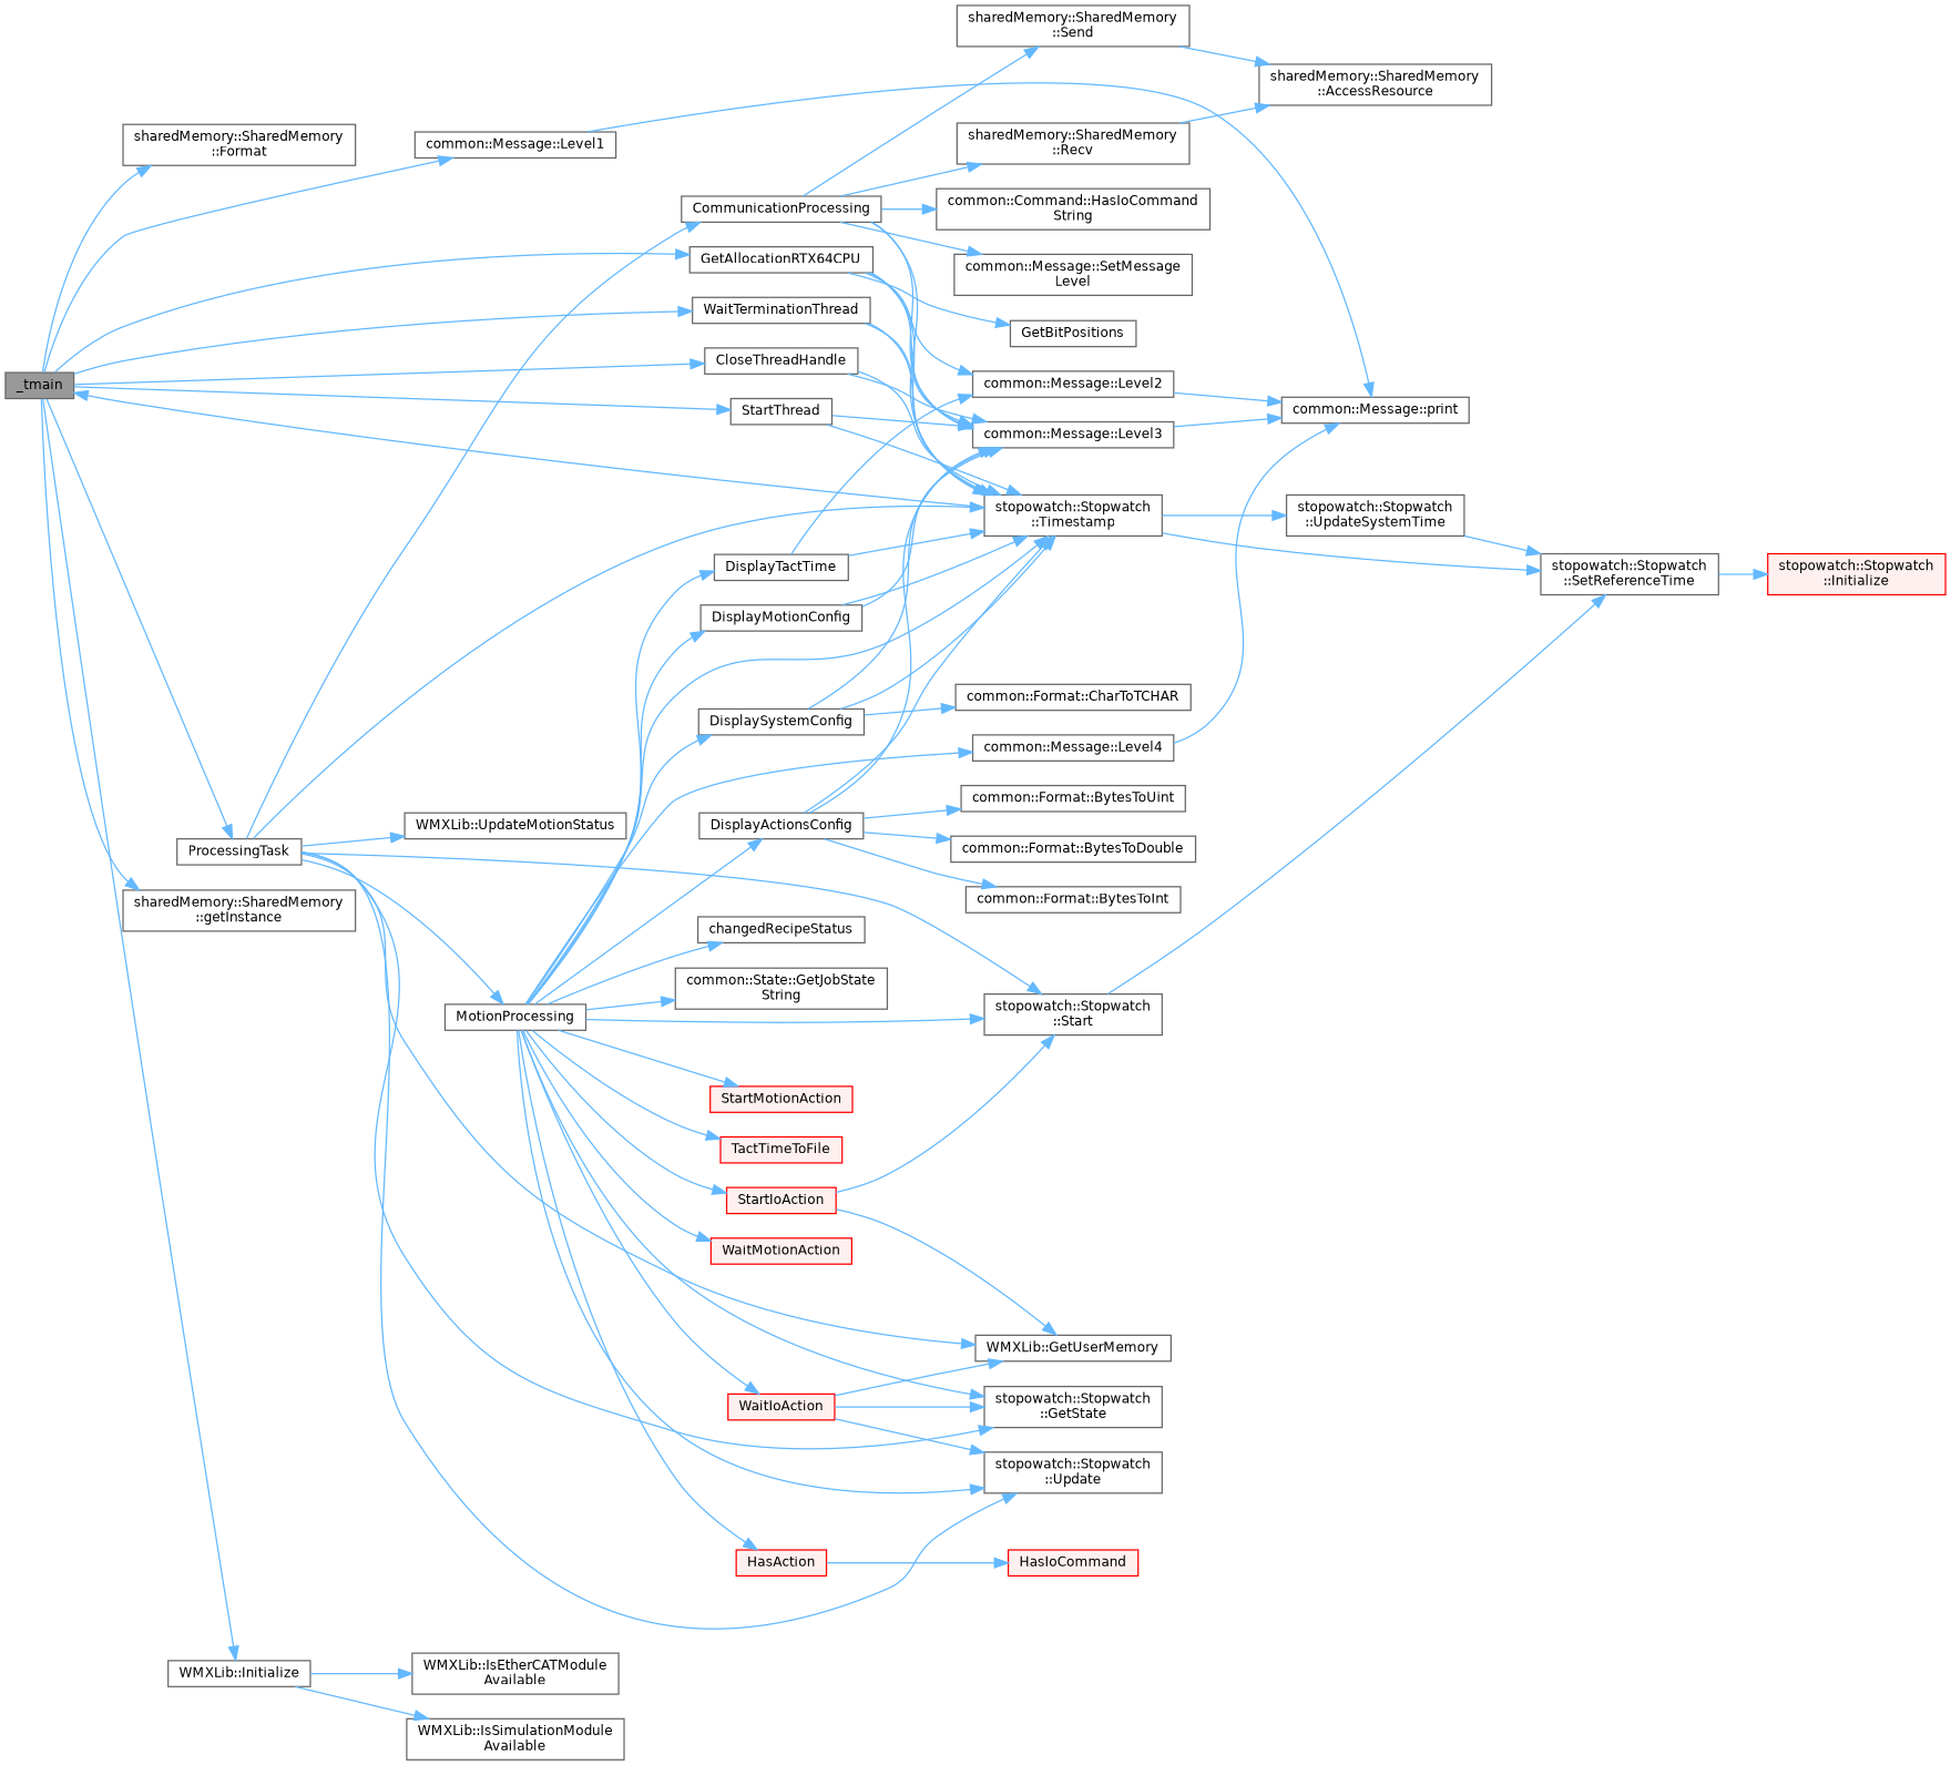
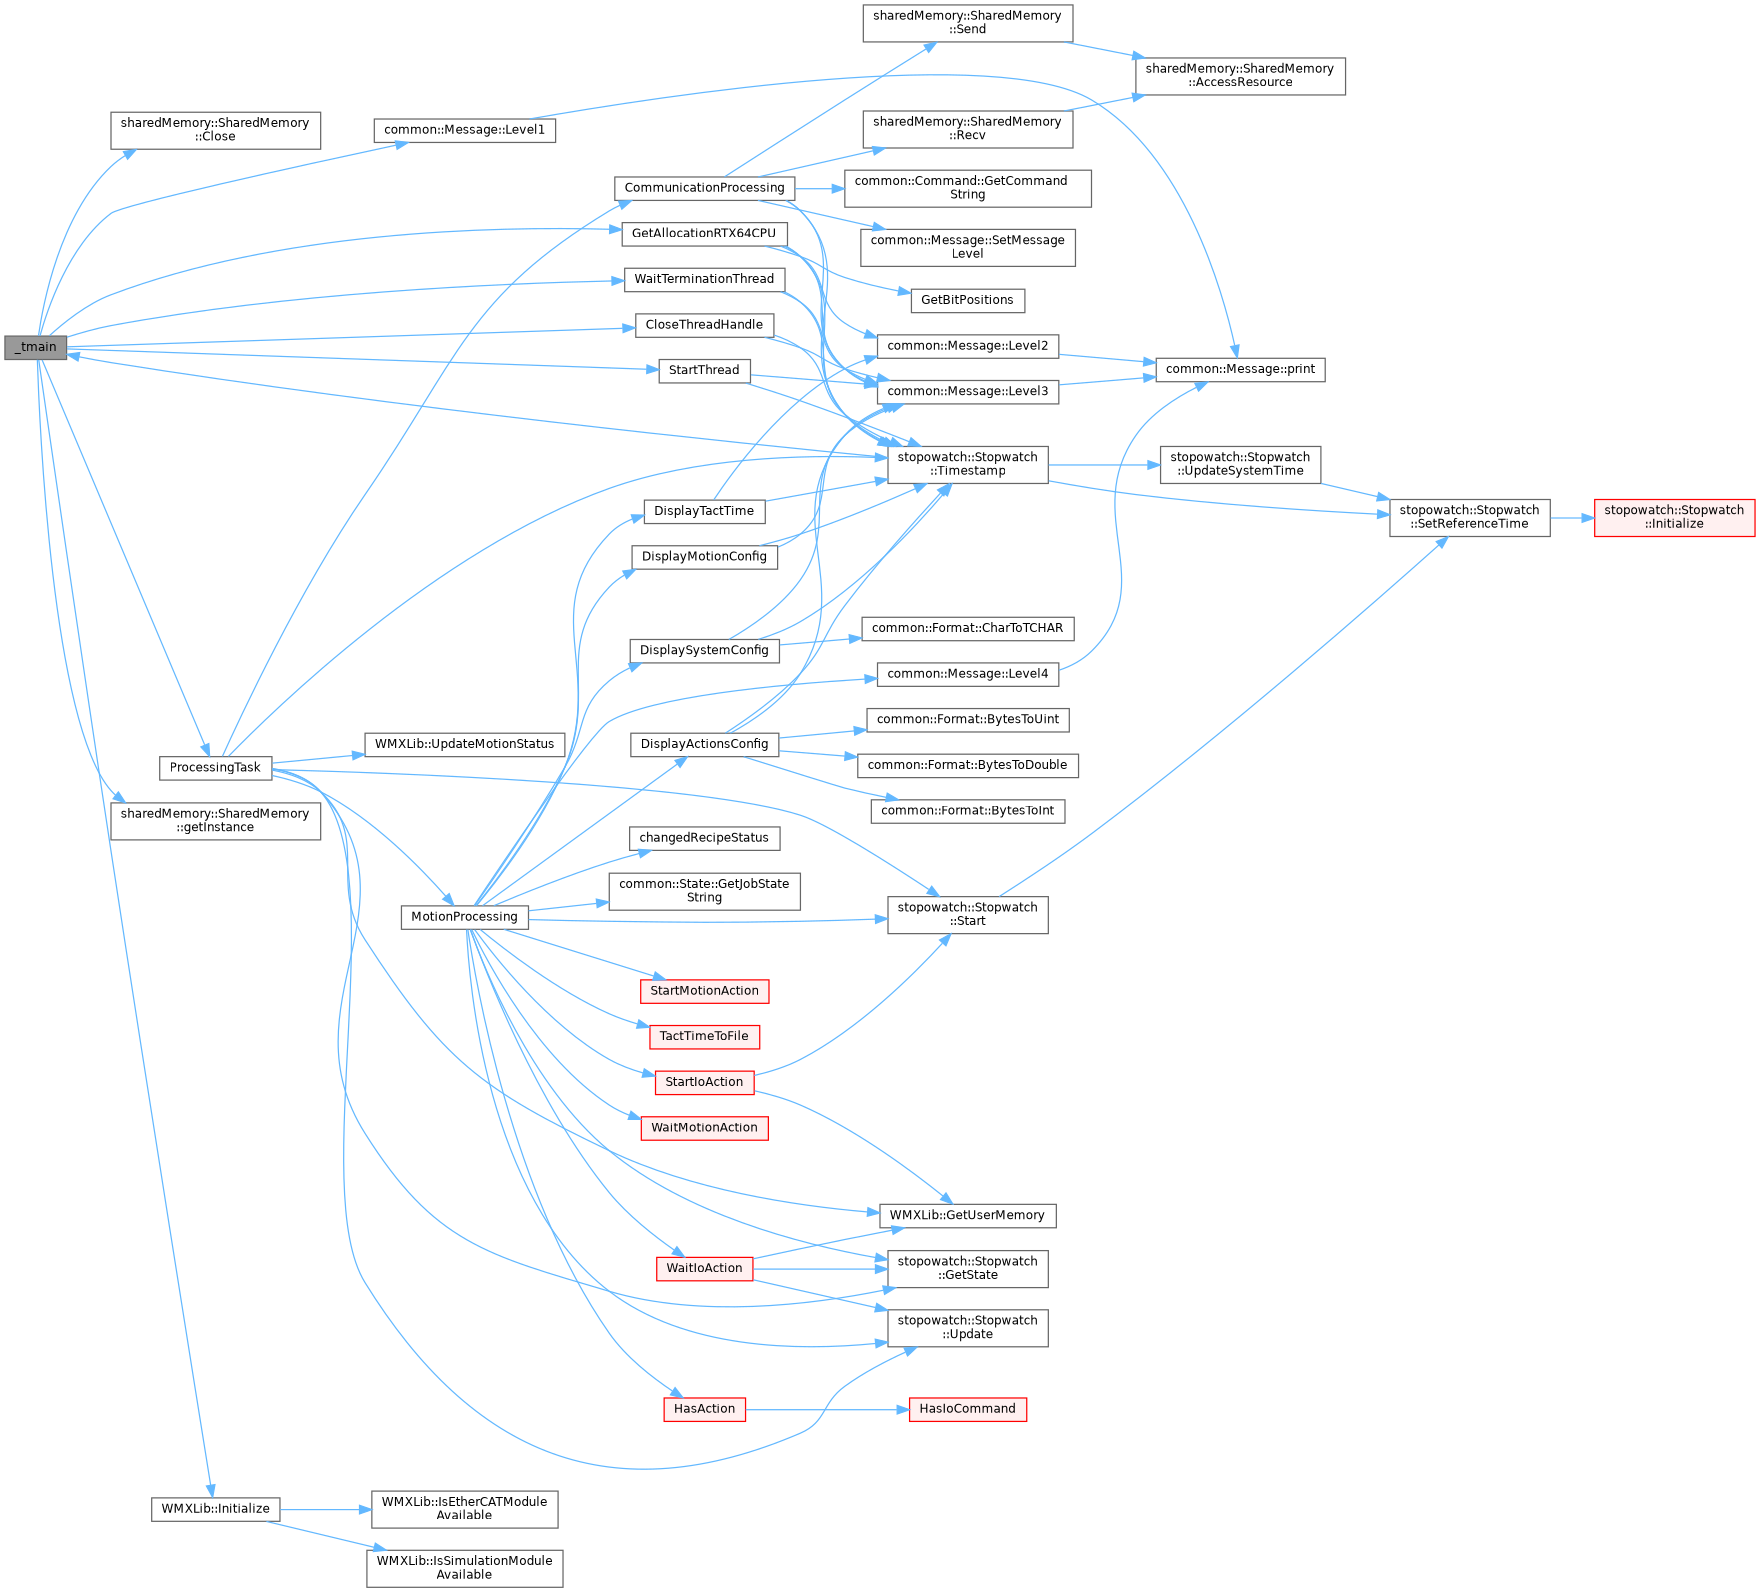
  digraph {
    rankdir=LR
    node [color=grey40 fillcolor=white fontname=Helvetica fontsize=10 shape=box style=filled]
    edge [color=steelblue1 fontname=Helvetica fontsize=10 labelfontname=Helvetica labelfontsize=10 style=solid]
    n1 [color=gray40 fillcolor=grey60 fontcolor=black height=0.2 label=_tmain width=0.4]
-   n2 [height=0.2 label="sharedMemory::SharedMemory\l::Format" width=0.4]
+   n2 [height=0.2 label="sharedMemory::SharedMemory\l::Close" width=0.4]
    n3 [height=0.2 label=CloseThreadHandle width=0.4]
    n4 [height=0.2 label=GetAllocationRTX64CPU width=0.4]
    n5 [height=0.2 label="sharedMemory::SharedMemory\l::getInstance" width=0.4]
    n6 [height=0.2 label="WMXLib::Initialize" width=0.4]
    n7 [height=0.2 label="common::Message::Level1" width=0.4]
    n8 [height=0.2 label=ProcessingTask width=0.4]
    n9 [height=0.2 label=StartThread width=0.4]
    n10 [height=0.2 label=WaitTerminationThread width=0.4]
    n11 [height=0.2 label="stopowatch::Stopwatch\l::Timestamp" width=0.4]
    n12 [height=0.2 label="common::Message::Level3" width=0.4]
    n13 [height=0.2 label="stopowatch::Stopwatch\l::SetReferenceTime" width=0.4]
    n14 [height=0.2 label="stopowatch::Stopwatch\l::UpdateSystemTime" width=0.4]
    n15 [height=0.2 label=GetBitPositions width=0.4]
    n16 [height=0.2 label="common::Message::Level2" width=0.4]
    n17 [height=0.2 label="WMXLib::IsEtherCATModule\lAvailable" width=0.4]
    n18 [height=0.2 label="WMXLib::IsSimulationModule\lAvailable" width=0.4]
    n19 [height=0.2 label="common::Message::print" width=0.4]
    n20 [height=0.2 label=CommunicationProcessing width=0.4]
    n21 [height=0.2 label="stopowatch::Stopwatch\l::GetState" width=0.4]
    n22 [height=0.2 label="WMXLib::GetUserMemory" width=0.4]
    n23 [height=0.2 label=MotionProcessing width=0.4]
    n24 [height=0.2 label="stopowatch::Stopwatch\l::Start" width=0.4]
    n25 [height=0.2 label="stopowatch::Stopwatch\l::Update" width=0.4]
    n26 [height=0.2 label="WMXLib::UpdateMotionStatus" width=0.4]
    n27 [color=red fillcolor="#FFF0F0" height=0.2 label="stopowatch::Stopwatch\l::Initialize" width=0.4]
-   n28 [height=0.2 label="common::Command::HasIoCommand\lString" width=0.4]
+   n28 [height=0.2 label="common::Command::GetCommand\lString" width=0.4]
    n29 [height=0.2 label="sharedMemory::SharedMemory\l::Recv" width=0.4]
    n30 [height=0.2 label="sharedMemory::SharedMemory\l::Send" width=0.4]
    n31 [height=0.2 label="common::Message::SetMessage\lLevel" width=0.4]
    n32 [height=0.2 label=changedRecipeStatus width=0.4]
    n33 [height=0.2 label=DisplayActionsConfig width=0.4]
    n34 [height=0.2 label=DisplayMotionConfig width=0.4]
    n35 [height=0.2 label=DisplaySystemConfig width=0.4]
    n36 [height=0.2 label=DisplayTactTime width=0.4]
    n37 [height=0.2 label="common::State::GetJobState\lString" width=0.4]
    n38 [color=red fillcolor="#FFF0F0" height=0.2 label=HasAction width=0.4]
    n39 [height=0.2 label="common::Message::Level4" width=0.4]
    n40 [color=red fillcolor="#FFF0F0" height=0.2 label=StartIoAction width=0.4]
    n41 [color=red fillcolor="#FFF0F0" height=0.2 label=StartMotionAction width=0.4]
    n42 [color=red fillcolor="#FFF0F0" height=0.2 label=TactTimeToFile width=0.4]
    n43 [color=red fillcolor="#FFF0F0" height=0.2 label=WaitIoAction width=0.4]
    n44 [color=red fillcolor="#FFF0F0" height=0.2 label=WaitMotionAction width=0.4]
    n45 [height=0.2 label="sharedMemory::SharedMemory\l::AccessResource" width=0.4]
    n46 [height=0.2 label="common::Format::BytesToDouble" width=0.4]
    n47 [height=0.2 label="common::Format::BytesToInt" width=0.4]
    n48 [height=0.2 label="common::Format::BytesToUint" width=0.4]
    n49 [height=0.2 label="common::Format::CharToTCHAR" width=0.4]
    n50 [color=red fillcolor="#FFF0F0" height=0.2 label=HasIoCommand width=0.4]
    n1 -> n2
    n1 -> n3
    n1 -> n4
    n1 -> n5
    n1 -> n6
    n1 -> n7
    n1 -> n8
    n1 -> n9
    n1 -> n10
    n3 -> n11
    n3 -> n12
    n4 -> n11
    n4 -> n12
    n4 -> n15
    n4 -> n16
    n6 -> n17
    n6 -> n18
    n7 -> n19
    n8 -> n11
    n8 -> n20
    n8 -> n21
    n8 -> n22
    n8 -> n23
    n8 -> n24
    n8 -> n25
    n8 -> n26
    n9 -> n11
    n9 -> n12
    n10 -> n11
    n10 -> n12
    n11 -> n1
    n11 -> n13
    n11 -> n14
    n12 -> n19
    n13 -> n27
    n14 -> n13
    n16 -> n19
    n20 -> n11
    n20 -> n12
    n20 -> n28
    n20 -> n29
    n20 -> n30
    n20 -> n31
-   n23 -> n11
    n23 -> n21
    n23 -> n24
    n23 -> n25
    n23 -> n32
    n23 -> n33
    n23 -> n34
    n23 -> n35
    n23 -> n36
    n23 -> n37
    n23 -> n38
    n23 -> n39
    n23 -> n40
    n23 -> n41
    n23 -> n42
    n23 -> n43
    n23 -> n44
    n24 -> n13
    n29 -> n45
    n30 -> n45
    n33 -> n11
    n33 -> n12
    n33 -> n46
    n33 -> n47
    n33 -> n48
    n34 -> n11
    n34 -> n12
    n35 -> n11
    n35 -> n12
    n35 -> n49
    n36 -> n11
    n36 -> n16
    n38 -> n50
    n39 -> n19
    n40 -> n22
    n40 -> n24
    n43 -> n21
    n43 -> n22
    n43 -> n25
  }
